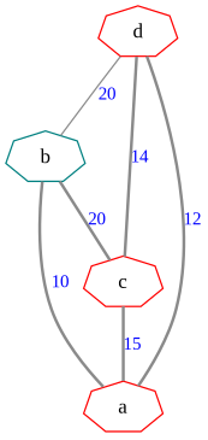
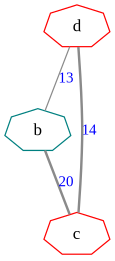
  graph {
    fontname="Liberation Serif"
    node [color=red fontname="Liberation Serif" fontsize=14 shape=septagon]
    edge [color=gray54 fontcolor=blue fontname="Liberation Serif" fontsize=12 style=bold]
    b [color=teal]
-   a
    c
    d
    b -- c [label=20]
-   a -- b [label=10]
-   c -- a [label=15]
-   d -- b [label=20 style=solid]
-   d -- a [label=12]
+   d -- b [label=13 style=solid]
    d -- c [label=14]
  }
